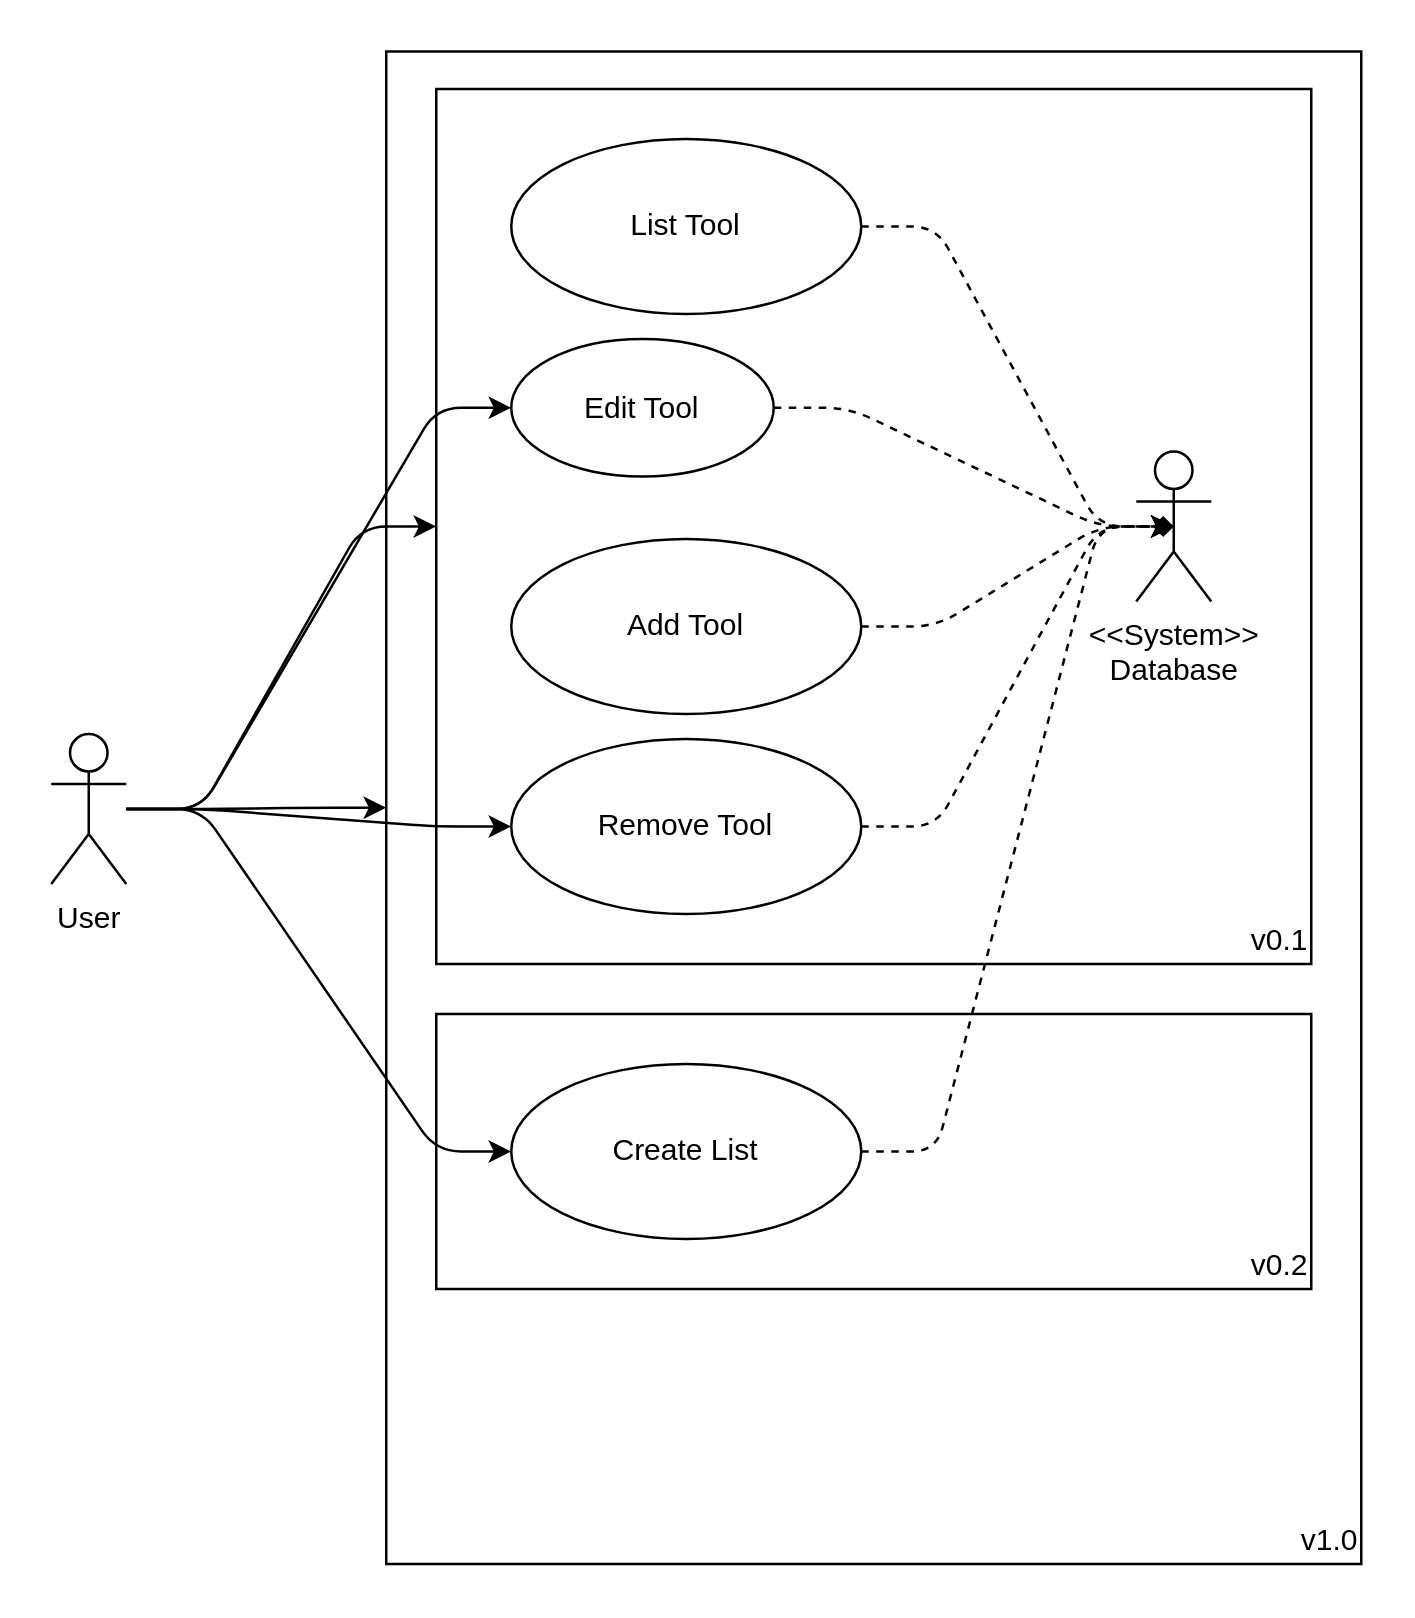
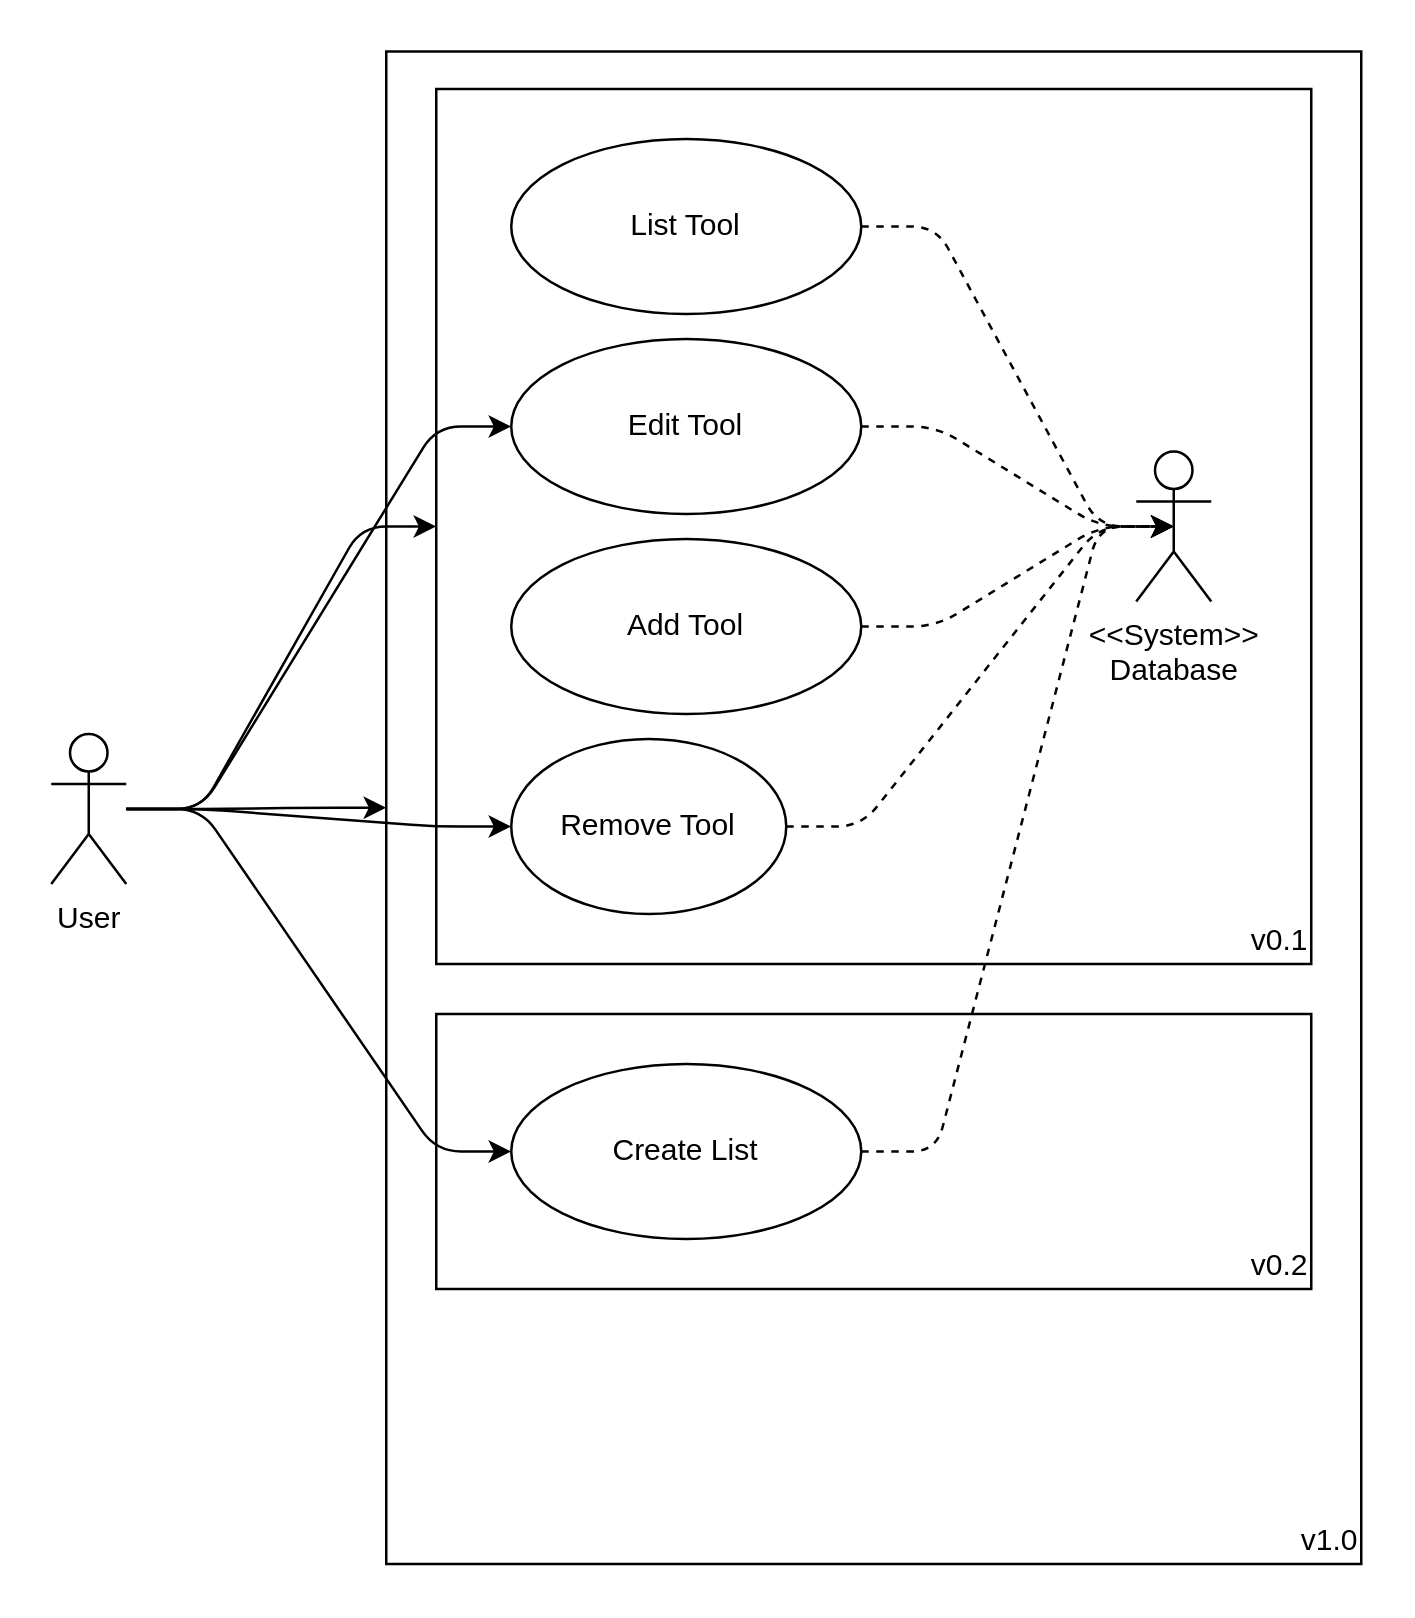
  <mxCell id="0" style=";html=1;" />
  <mxCell id="1" style=";html=1;" parent="0" />
  <mxCell id="2" value="v1.0" style="html=1;verticalAlign=bottom;align=right;labelBackgroundColor=none;container=0;fillColor=none;" vertex="1" parent="1"><mxGeometry x="154" y="20" width="390" height="605" as="geometry" /></mxCell>
  <mxCell id="3" value="v0.2" style="html=1;labelBackgroundColor=none;fillColor=none;fontColor=#000000;align=right;verticalAlign=bottom;" vertex="1" parent="1"><mxGeometry x="174" y="405" width="350" height="110" as="geometry" /></mxCell>
  <mxCell id="4" value="v0.1" style="html=1;labelBackgroundColor=none;fillColor=none;fontColor=#000000;align=right;verticalAlign=bottom;" vertex="1" parent="1"><mxGeometry x="174" y="35" width="350" height="350" as="geometry" /></mxCell>
  <mxCell id="5" style="edgeStyle=entityRelationEdgeStyle;rounded=1;orthogonalLoop=1;jettySize=auto;html=1;fontColor=#000000;" edge="1" parent="1" source="10" target="4"><mxGeometry relative="1" as="geometry" /></mxCell>
  <mxCell id="6" style="edgeStyle=entityRelationEdgeStyle;rounded=1;orthogonalLoop=1;jettySize=auto;html=1;entryX=0;entryY=0.5;entryDx=0;entryDy=0;fontColor=#000000;" edge="1" parent="1" source="10" target="16"><mxGeometry relative="1" as="geometry" /></mxCell>
  <mxCell id="7" style="edgeStyle=entityRelationEdgeStyle;rounded=1;orthogonalLoop=1;jettySize=auto;html=1;fontColor=#000000;" edge="1" parent="1" source="10" target="2"><mxGeometry relative="1" as="geometry" /></mxCell>
  <mxCell id="8" value="" style="edgeStyle=entityRelationEdgeStyle;rounded=1;orthogonalLoop=1;jettySize=auto;html=1;fontColor=#000000;entryX=0;entryY=0.5;entryDx=0;entryDy=0;" edge="1" parent="1" source="10" target="12"><mxGeometry relative="1" as="geometry" /></mxCell>
  <mxCell id="9" style="edgeStyle=entityRelationEdgeStyle;rounded=1;orthogonalLoop=1;jettySize=auto;html=1;fontColor=#000000;" edge="1" parent="1" source="10" target="21"><mxGeometry relative="1" as="geometry" /></mxCell>
  <mxCell id="10" value="User" style="shape=umlActor;verticalLabelPosition=bottom;verticalAlign=top;html=1;outlineConnect=0;" parent="1" vertex="1"><mxGeometry x="20" y="293" width="30" height="60" as="geometry" /></mxCell>
  <mxCell id="11" style="edgeStyle=entityRelationEdgeStyle;rounded=1;orthogonalLoop=1;jettySize=auto;html=1;entryX=0.5;entryY=0.5;entryDx=0;entryDy=0;entryPerimeter=0;dashed=1;fontColor=#000000;" edge="1" parent="1" source="12" target="19"><mxGeometry relative="1" as="geometry" /></mxCell>
- <mxCell id="12" value="Remove Tool" style="ellipse;whiteSpace=wrap;html=1;labelBackgroundColor=none;fontColor=#000000;align=center;fillColor=none;" vertex="1" parent="1"><mxGeometry x="204" y="295" width="140" height="70" as="geometry" /></mxCell>
- <mxCell id="13" style="edgeStyle=entityRelationEdgeStyle;rounded=1;orthogonalLoop=1;jettySize=auto;html=1;entryX=0.5;entryY=0.5;entryDx=0;entryDy=0;entryPerimeter=0;dashed=1;fontColor=#000000;endArrow=diamond;" edge="1" parent="1" source="14" target="19"><mxGeometry relative="1" as="geometry" /></mxCell>
+ <mxCell id="12" value="Remove Tool" style="ellipse;whiteSpace=wrap;html=1;labelBackgroundColor=none;fontColor=#000000;align=center;fillColor=none;" vertex="1" parent="1"><mxGeometry x="204" y="295" width="110" height="70" as="geometry" /></mxCell>
+ <mxCell id="13" style="edgeStyle=entityRelationEdgeStyle;rounded=1;orthogonalLoop=1;jettySize=auto;html=1;entryX=0.5;entryY=0.5;entryDx=0;entryDy=0;entryPerimeter=0;dashed=1;fontColor=#000000;" edge="1" parent="1" source="14" target="19"><mxGeometry relative="1" as="geometry" /></mxCell>
  <mxCell id="14" value="Add Tool" style="ellipse;whiteSpace=wrap;html=1;labelBackgroundColor=none;fontColor=#000000;align=center;fillColor=none;" vertex="1" parent="1"><mxGeometry x="204" y="215" width="140" height="70" as="geometry" /></mxCell>
  <mxCell id="15" style="edgeStyle=entityRelationEdgeStyle;rounded=1;orthogonalLoop=1;jettySize=auto;html=1;entryX=0.5;entryY=0.5;entryDx=0;entryDy=0;entryPerimeter=0;dashed=1;fontColor=#000000;" edge="1" parent="1" source="16" target="19"><mxGeometry relative="1" as="geometry" /></mxCell>
- <mxCell id="16" value="Edit Tool" style="ellipse;whiteSpace=wrap;html=1;labelBackgroundColor=none;fontColor=#000000;align=center;fillColor=none;" vertex="1" parent="1"><mxGeometry x="204" y="135" width="105" height="55" as="geometry" /></mxCell>
+ <mxCell id="16" value="Edit Tool" style="ellipse;whiteSpace=wrap;html=1;labelBackgroundColor=none;fontColor=#000000;align=center;fillColor=none;" vertex="1" parent="1"><mxGeometry x="204" y="135" width="140" height="70" as="geometry" /></mxCell>
  <mxCell id="17" style="edgeStyle=entityRelationEdgeStyle;rounded=1;orthogonalLoop=1;jettySize=auto;html=1;fontColor=#000000;entryX=0.5;entryY=0.5;entryDx=0;entryDy=0;entryPerimeter=0;dashed=1;" edge="1" parent="1" source="18" target="19"><mxGeometry relative="1" as="geometry" /></mxCell>
  <mxCell id="18" value="List Tool" style="ellipse;whiteSpace=wrap;html=1;labelBackgroundColor=none;fontColor=#000000;align=center;fillColor=none;" vertex="1" parent="1"><mxGeometry x="204" y="55" width="140" height="70" as="geometry" /></mxCell>
  <mxCell id="19" value="&amp;lt;&amp;lt;System&amp;gt;&amp;gt;&lt;br&gt;Database" style="shape=umlActor;verticalLabelPosition=bottom;verticalAlign=top;html=1;labelBackgroundColor=none;fillColor=none;fontColor=#000000;align=center;" vertex="1" parent="1"><mxGeometry x="454" y="180" width="30" height="60" as="geometry" /></mxCell>
  <mxCell id="20" style="edgeStyle=entityRelationEdgeStyle;rounded=1;orthogonalLoop=1;jettySize=auto;html=1;entryX=0.5;entryY=0.5;entryDx=0;entryDy=0;entryPerimeter=0;fontColor=#000000;dashed=1;" edge="1" parent="1" source="21" target="19"><mxGeometry relative="1" as="geometry" /></mxCell>
  <mxCell id="21" value="Create List" style="ellipse;whiteSpace=wrap;html=1;labelBackgroundColor=none;fillColor=none;fontColor=#000000;align=center;" vertex="1" parent="1"><mxGeometry x="204" y="425" width="140" height="70" as="geometry" /></mxCell>
